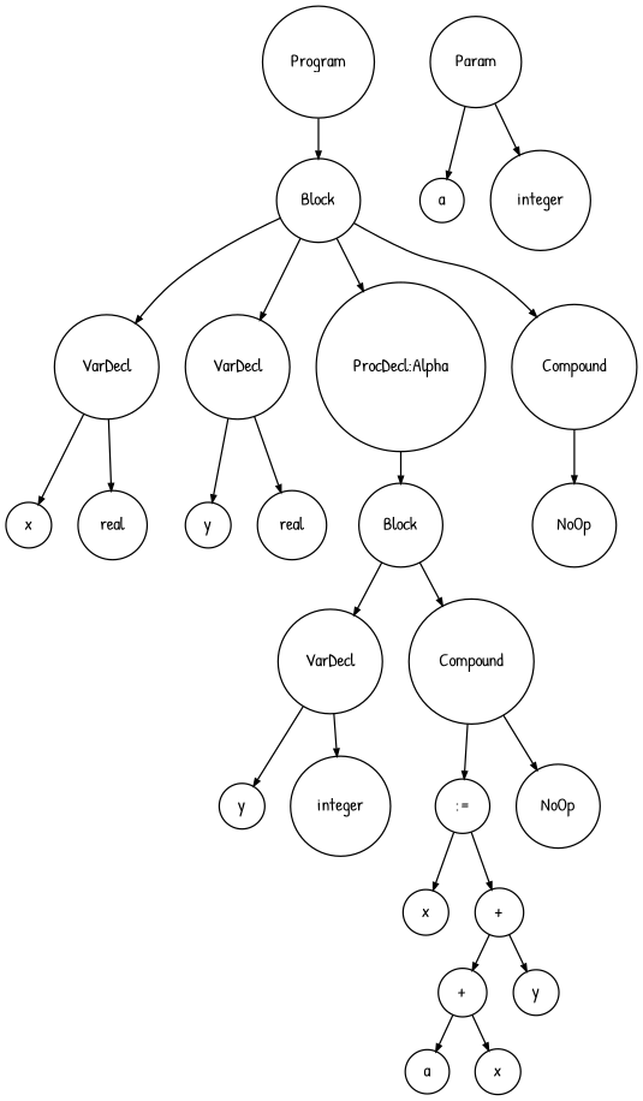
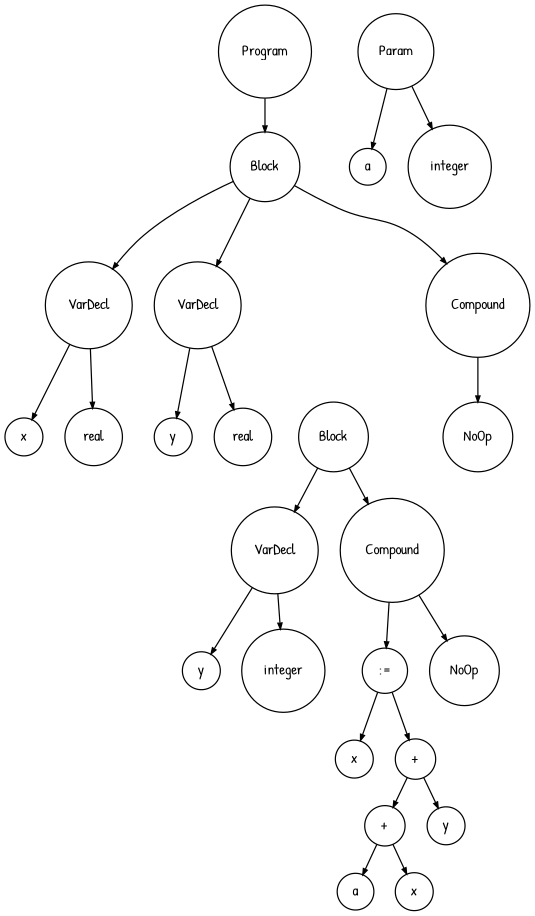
  digraph {
    fontname="Patrick Hand"
    ranksep=.3
    node [fontname="Patrick Hand" fontsize=12 shape=circle]
    edge [arrowsize=.5 fontname="Patrick Hand"]
    n1 [height=.1 label=Program]
    n2 [height=.1 label=Block]
    n3 [height=.1 label=VarDecl]
    n4 [height=.1 label=VarDecl]
-   n5 [height=.1 label="ProcDecl:Alpha"]
    n6 [height=.1 label=Compound]
    n7 [height=.1 label=x]
    n8 [height=.1 label=real]
    n9 [height=.1 label=y]
    n10 [height=.1 label=real]
    n11 [height=.1 label=Block]
    n12 [height=.1 label=NoOp]
    n13 [height=.1 label=Param]
    n14 [height=.1 label=a]
    n15 [height=.1 label=integer]
    n16 [height=.1 label=VarDecl]
    n17 [height=.1 label=Compound]
    n18 [height=.1 label=y]
    n19 [height=.1 label=integer]
    n20 [height=.1 label=":="]
    n21 [height=.1 label=NoOp]
    n22 [height=.1 label=x]
    n23 [height=.1 label="+"]
    n24 [height=.1 label="+"]
    n25 [height=.1 label=y]
    n26 [height=.1 label=a]
    n27 [height=.1 label=x]
    n1 -> n2
    n2 -> n3
    n2 -> n4
-   n2 -> n5
    n2 -> n6
    n3 -> n7
    n3 -> n8
    n4 -> n9
    n4 -> n10
-   n5 -> n11
    n6 -> n12
    n11 -> n16
    n11 -> n17
    n13 -> n14
    n13 -> n15
    n16 -> n18
    n16 -> n19
    n17 -> n20
    n17 -> n21
    n20 -> n22
    n20 -> n23
    n23 -> n24
    n23 -> n25
    n24 -> n26
    n24 -> n27
  }
